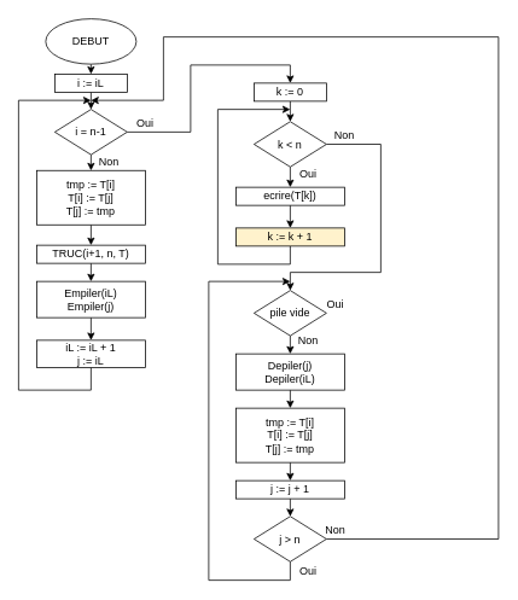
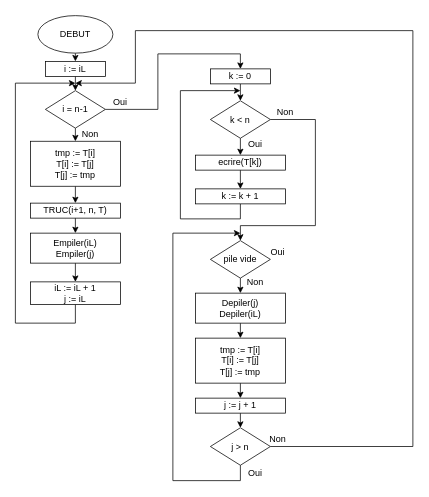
  <mxCell id="0" />
  <mxCell id="1" parent="0" />
  <mxCell id="2" style="edgeStyle=orthogonalEdgeStyle;rounded=0;orthogonalLoop=1;jettySize=auto;html=1;exitX=0.5;exitY=1;exitDx=0;exitDy=0;entryX=0.5;entryY=0;entryDx=0;entryDy=0;" edge="1" parent="1" source="3" target="29"><mxGeometry relative="1" as="geometry" /></mxCell>
  <mxCell id="3" value="DEBUT" style="ellipse;whiteSpace=wrap;html=1;" vertex="1" parent="1"><mxGeometry x="50" y="20" width="100" height="50" as="geometry" /></mxCell>
  <mxCell id="4" style="edgeStyle=orthogonalEdgeStyle;rounded=0;orthogonalLoop=1;jettySize=auto;html=1;exitX=1;exitY=0.5;exitDx=0;exitDy=0;entryX=0.5;entryY=0;entryDx=0;entryDy=0;" edge="1" parent="1" source="6" target="16"><mxGeometry relative="1" as="geometry" /></mxCell>
  <mxCell id="5" style="edgeStyle=orthogonalEdgeStyle;rounded=0;orthogonalLoop=1;jettySize=auto;html=1;exitX=0.5;exitY=1;exitDx=0;exitDy=0;entryX=0.5;entryY=0;entryDx=0;entryDy=0;" edge="1" parent="1" source="6" target="8"><mxGeometry relative="1" as="geometry" /></mxCell>
  <mxCell id="6" value="i = n-1" style="rhombus;whiteSpace=wrap;html=1;" vertex="1" parent="1"><mxGeometry x="60" y="120" width="80" height="50" as="geometry" /></mxCell>
  <mxCell id="7" style="edgeStyle=orthogonalEdgeStyle;rounded=0;orthogonalLoop=1;jettySize=auto;html=1;exitX=0.5;exitY=1;exitDx=0;exitDy=0;entryX=0.5;entryY=0;entryDx=0;entryDy=0;" edge="1" parent="1" source="8" target="10"><mxGeometry relative="1" as="geometry" /></mxCell>
  <mxCell id="8" value="&lt;div&gt;tmp := T[i]&lt;/div&gt;&lt;div&gt;T[i] := T[j]&lt;/div&gt;&lt;div&gt;T[j] := tmp&lt;br&gt;&lt;/div&gt;" style="rounded=0;whiteSpace=wrap;html=1;" vertex="1" parent="1"><mxGeometry x="40" y="187.5" width="120" height="60" as="geometry" /></mxCell>
  <mxCell id="9" style="edgeStyle=orthogonalEdgeStyle;rounded=0;orthogonalLoop=1;jettySize=auto;html=1;exitX=0.5;exitY=1;exitDx=0;exitDy=0;entryX=0.5;entryY=0;entryDx=0;entryDy=0;" edge="1" parent="1" source="10" target="12"><mxGeometry relative="1" as="geometry" /></mxCell>
  <mxCell id="10" value="TRUC(i+1, n, T)" style="rounded=0;whiteSpace=wrap;html=1;" vertex="1" parent="1"><mxGeometry x="40" y="270" width="120" height="20" as="geometry" /></mxCell>
  <mxCell id="11" style="edgeStyle=orthogonalEdgeStyle;rounded=0;orthogonalLoop=1;jettySize=auto;html=1;exitX=0.5;exitY=1;exitDx=0;exitDy=0;entryX=0.5;entryY=0;entryDx=0;entryDy=0;" edge="1" parent="1" source="12" target="14"><mxGeometry relative="1" as="geometry" /></mxCell>
  <mxCell id="12" value="&lt;div&gt;Empiler(iL)&lt;/div&gt;&lt;div&gt;Empiler(j)&lt;br&gt;&lt;/div&gt;" style="rounded=0;whiteSpace=wrap;html=1;" vertex="1" parent="1"><mxGeometry x="40" y="310" width="120" height="40" as="geometry" /></mxCell>
  <mxCell id="13" style="edgeStyle=orthogonalEdgeStyle;rounded=0;orthogonalLoop=1;jettySize=auto;html=1;exitX=0.5;exitY=1;exitDx=0;exitDy=0;" edge="1" parent="1" source="14"><mxGeometry relative="1" as="geometry"><mxPoint x="100" y="110" as="targetPoint" /><Array as="points"><mxPoint x="100" y="430" /><mxPoint x="20" y="430" /><mxPoint x="20" y="110" /></Array></mxGeometry></mxCell>
  <mxCell id="14" value="&lt;div&gt;iL := iL + 1&lt;/div&gt;&lt;div&gt;j := iL&lt;br&gt;&lt;/div&gt;" style="rounded=0;whiteSpace=wrap;html=1;" vertex="1" parent="1"><mxGeometry x="40" y="375" width="120" height="30" as="geometry" /></mxCell>
  <mxCell id="15" style="edgeStyle=orthogonalEdgeStyle;rounded=0;orthogonalLoop=1;jettySize=auto;html=1;exitX=0.5;exitY=1;exitDx=0;exitDy=0;entryX=0.5;entryY=0;entryDx=0;entryDy=0;" edge="1" parent="1" source="16" target="19"><mxGeometry relative="1" as="geometry" /></mxCell>
  <mxCell id="16" value="k := 0" style="rounded=0;whiteSpace=wrap;html=1;" vertex="1" parent="1"><mxGeometry x="280" y="91" width="80" height="20" as="geometry" /></mxCell>
  <mxCell id="17" style="edgeStyle=orthogonalEdgeStyle;rounded=0;orthogonalLoop=1;jettySize=auto;html=1;exitX=0.5;exitY=1;exitDx=0;exitDy=0;entryX=0.5;entryY=0;entryDx=0;entryDy=0;" edge="1" parent="1" source="19" target="23"><mxGeometry relative="1" as="geometry" /></mxCell>
  <mxCell id="18" style="edgeStyle=orthogonalEdgeStyle;rounded=0;orthogonalLoop=1;jettySize=auto;html=1;exitX=1;exitY=0.5;exitDx=0;exitDy=0;entryX=0.5;entryY=0;entryDx=0;entryDy=0;" edge="1" parent="1" source="19" target="31"><mxGeometry relative="1" as="geometry"><Array as="points"><mxPoint x="420" y="159" /><mxPoint x="420" y="300" /><mxPoint x="320" y="300" /></Array></mxGeometry></mxCell>
  <mxCell id="19" value="k &amp;lt; n" style="rhombus;whiteSpace=wrap;html=1;" vertex="1" parent="1"><mxGeometry x="280" y="133.5" width="80" height="50" as="geometry" /></mxCell>
  <mxCell id="20" style="edgeStyle=orthogonalEdgeStyle;rounded=0;orthogonalLoop=1;jettySize=auto;html=1;exitX=0.5;exitY=1;exitDx=0;exitDy=0;" edge="1" parent="1" source="21"><mxGeometry relative="1" as="geometry"><mxPoint x="320" y="120" as="targetPoint" /><Array as="points"><mxPoint x="320" y="291" /><mxPoint x="240" y="291" /><mxPoint x="240" y="120" /></Array></mxGeometry></mxCell>
- <mxCell id="21" value="k := k + 1" style="rounded=0;whiteSpace=wrap;html=1;fillColor=#fff2cc;" vertex="1" parent="1"><mxGeometry x="260" y="251" width="120" height="20" as="geometry" /></mxCell>
+ <mxCell id="21" value="k := k + 1" style="rounded=0;whiteSpace=wrap;html=1;" vertex="1" parent="1"><mxGeometry x="260" y="251" width="120" height="20" as="geometry" /></mxCell>
  <mxCell id="22" style="edgeStyle=orthogonalEdgeStyle;rounded=0;orthogonalLoop=1;jettySize=auto;html=1;exitX=0.5;exitY=1;exitDx=0;exitDy=0;entryX=0.5;entryY=0;entryDx=0;entryDy=0;" edge="1" parent="1" source="23" target="21"><mxGeometry relative="1" as="geometry" /></mxCell>
  <mxCell id="23" value="ecrire(T[k])" style="rounded=0;whiteSpace=wrap;html=1;" vertex="1" parent="1"><mxGeometry x="260" y="206" width="120" height="20" as="geometry" /></mxCell>
  <mxCell id="24" value="Oui" style="text;html=1;strokeColor=none;fillColor=none;align=center;verticalAlign=middle;whiteSpace=wrap;rounded=0;" vertex="1" parent="1"><mxGeometry x="140" y="125" width="40" height="20" as="geometry" /></mxCell>
  <mxCell id="25" value="Non" style="text;html=1;strokeColor=none;fillColor=none;align=center;verticalAlign=middle;whiteSpace=wrap;rounded=0;" vertex="1" parent="1"><mxGeometry x="360" y="138.5" width="40" height="20" as="geometry" /></mxCell>
  <mxCell id="26" value="Oui" style="text;html=1;strokeColor=none;fillColor=none;align=center;verticalAlign=middle;whiteSpace=wrap;rounded=0;" vertex="1" parent="1"><mxGeometry x="320" y="181" width="40" height="20" as="geometry" /></mxCell>
  <mxCell id="27" value="Non" style="text;html=1;strokeColor=none;fillColor=none;align=center;verticalAlign=middle;whiteSpace=wrap;rounded=0;" vertex="1" parent="1"><mxGeometry x="100" y="167.5" width="40" height="20" as="geometry" /></mxCell>
  <mxCell id="28" style="edgeStyle=orthogonalEdgeStyle;rounded=0;orthogonalLoop=1;jettySize=auto;html=1;exitX=0.5;exitY=1;exitDx=0;exitDy=0;entryX=0.5;entryY=0;entryDx=0;entryDy=0;" edge="1" parent="1" source="29" target="6"><mxGeometry relative="1" as="geometry" /></mxCell>
  <mxCell id="29" value="i := iL" style="rounded=0;whiteSpace=wrap;html=1;" vertex="1" parent="1"><mxGeometry x="60" y="81" width="80" height="20" as="geometry" /></mxCell>
  <mxCell id="30" style="edgeStyle=orthogonalEdgeStyle;rounded=0;orthogonalLoop=1;jettySize=auto;html=1;exitX=0.5;exitY=1;exitDx=0;exitDy=0;entryX=0.5;entryY=0;entryDx=0;entryDy=0;" edge="1" parent="1" source="31" target="33"><mxGeometry relative="1" as="geometry" /></mxCell>
  <mxCell id="31" value="pile vide" style="rhombus;whiteSpace=wrap;html=1;" vertex="1" parent="1"><mxGeometry x="280" y="320" width="80" height="50" as="geometry" /></mxCell>
  <mxCell id="32" style="edgeStyle=orthogonalEdgeStyle;rounded=0;orthogonalLoop=1;jettySize=auto;html=1;exitX=0.5;exitY=1;exitDx=0;exitDy=0;entryX=0.5;entryY=0;entryDx=0;entryDy=0;" edge="1" parent="1" source="33" target="35"><mxGeometry relative="1" as="geometry" /></mxCell>
  <mxCell id="33" value="&lt;div&gt;Depiler(j)&lt;/div&gt;&lt;div&gt;Depiler(iL)&lt;br&gt;&lt;/div&gt;" style="rounded=0;whiteSpace=wrap;html=1;" vertex="1" parent="1"><mxGeometry x="260" y="390" width="120" height="40" as="geometry" /></mxCell>
  <mxCell id="34" style="edgeStyle=orthogonalEdgeStyle;rounded=0;orthogonalLoop=1;jettySize=auto;html=1;exitX=0.5;exitY=1;exitDx=0;exitDy=0;entryX=0.5;entryY=0;entryDx=0;entryDy=0;" edge="1" parent="1" source="35" target="37"><mxGeometry relative="1" as="geometry" /></mxCell>
  <mxCell id="35" value="&lt;div&gt;tmp := T[i]&lt;/div&gt;&lt;div&gt;T[i] := T[j]&lt;/div&gt;&lt;div&gt;T[j] := tmp&lt;br&gt;&lt;/div&gt;" style="rounded=0;whiteSpace=wrap;html=1;" vertex="1" parent="1"><mxGeometry x="260" y="450" width="120" height="60" as="geometry" /></mxCell>
  <mxCell id="36" style="edgeStyle=orthogonalEdgeStyle;rounded=0;orthogonalLoop=1;jettySize=auto;html=1;exitX=0.5;exitY=1;exitDx=0;exitDy=0;entryX=0.5;entryY=0;entryDx=0;entryDy=0;" edge="1" parent="1" source="37" target="40"><mxGeometry relative="1" as="geometry" /></mxCell>
  <mxCell id="37" value="j := j + 1" style="rounded=0;whiteSpace=wrap;html=1;" vertex="1" parent="1"><mxGeometry x="260" y="530" width="120" height="20" as="geometry" /></mxCell>
  <mxCell id="38" style="edgeStyle=orthogonalEdgeStyle;rounded=0;orthogonalLoop=1;jettySize=auto;html=1;exitX=0.5;exitY=1;exitDx=0;exitDy=0;" edge="1" parent="1" source="40"><mxGeometry relative="1" as="geometry"><mxPoint x="320" y="310" as="targetPoint" /><Array as="points"><mxPoint x="320" y="640" /><mxPoint x="230" y="640" /><mxPoint x="230" y="310" /></Array></mxGeometry></mxCell>
  <mxCell id="39" style="edgeStyle=orthogonalEdgeStyle;rounded=0;orthogonalLoop=1;jettySize=auto;html=1;exitX=1;exitY=0.5;exitDx=0;exitDy=0;" edge="1" parent="1" source="40"><mxGeometry relative="1" as="geometry"><mxPoint x="100" y="110" as="targetPoint" /><Array as="points"><mxPoint x="550" y="595" /><mxPoint x="550" y="40" /><mxPoint x="180" y="40" /><mxPoint x="180" y="110" /></Array></mxGeometry></mxCell>
  <mxCell id="40" value="j &amp;gt; n" style="rhombus;whiteSpace=wrap;html=1;" vertex="1" parent="1"><mxGeometry x="280" y="569.5" width="80" height="50" as="geometry" /></mxCell>
  <mxCell id="41" value="Oui" style="text;html=1;strokeColor=none;fillColor=none;align=center;verticalAlign=middle;whiteSpace=wrap;rounded=0;" vertex="1" parent="1"><mxGeometry x="350" y="325" width="40" height="20" as="geometry" /></mxCell>
  <mxCell id="42" value="Oui" style="text;html=1;strokeColor=none;fillColor=none;align=center;verticalAlign=middle;whiteSpace=wrap;rounded=0;" vertex="1" parent="1"><mxGeometry x="320" y="619.5" width="40" height="20" as="geometry" /></mxCell>
  <mxCell id="43" value="Non" style="text;html=1;strokeColor=none;fillColor=none;align=center;verticalAlign=middle;whiteSpace=wrap;rounded=0;" vertex="1" parent="1"><mxGeometry x="320" y="365" width="40" height="20" as="geometry" /></mxCell>
  <mxCell id="44" value="Non" style="text;html=1;strokeColor=none;fillColor=none;align=center;verticalAlign=middle;whiteSpace=wrap;rounded=0;" vertex="1" parent="1"><mxGeometry x="350" y="574.5" width="40" height="20" as="geometry" /></mxCell>
